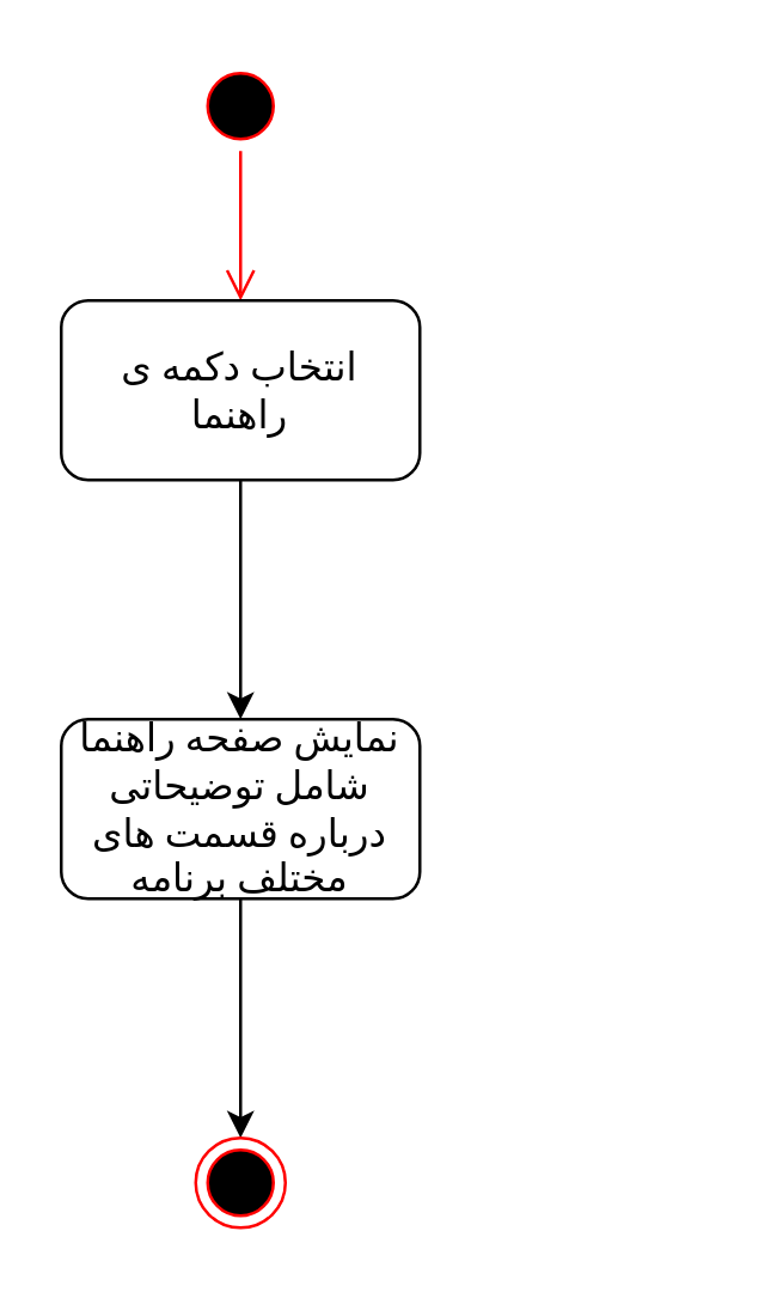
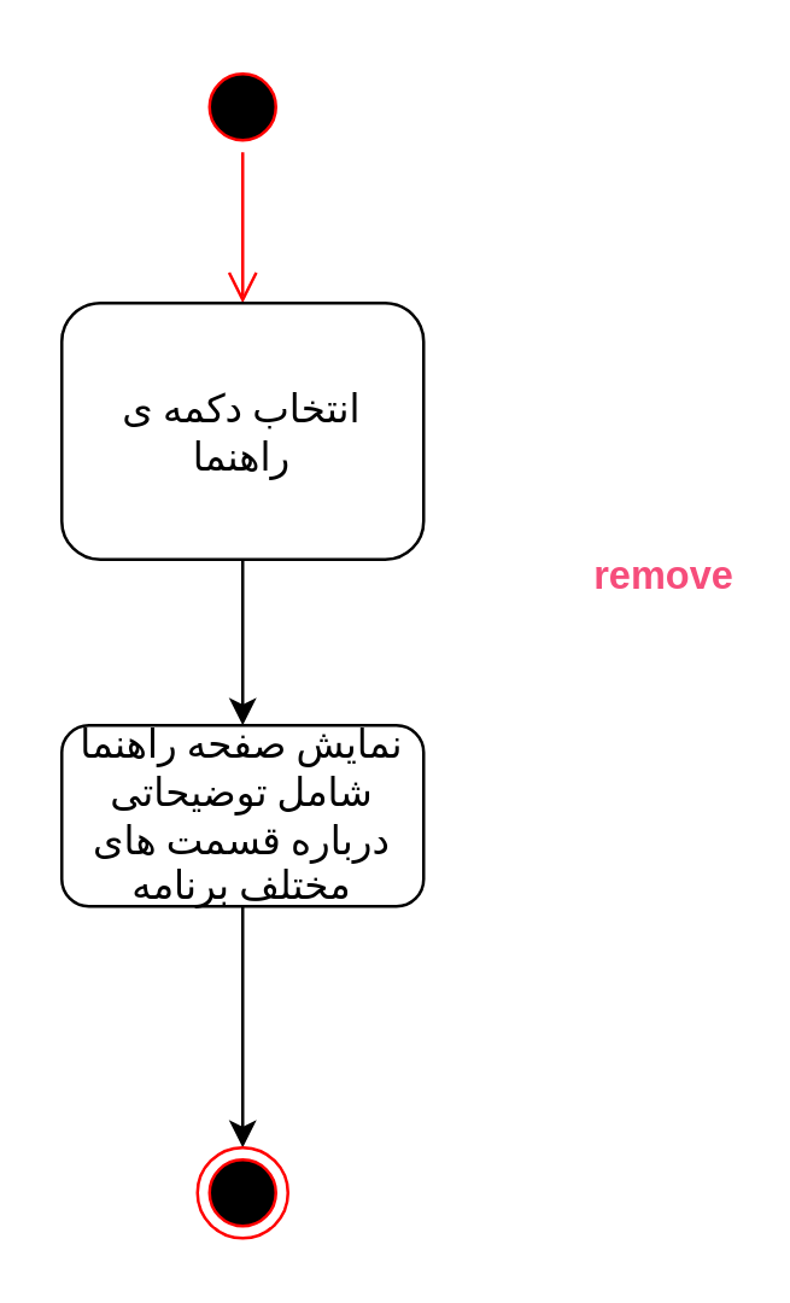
  <mxCell id="0" />
  <mxCell id="1" parent="0" />
  <mxCell id="2" value="" style="ellipse;html=1;shape=startState;fillColor=#000000;strokeColor=#ff0000;" parent="1" vertex="1"><mxGeometry x="65" y="20" width="30" height="30" as="geometry" /></mxCell>
  <mxCell id="3" value="" style="edgeStyle=orthogonalEdgeStyle;html=1;verticalAlign=bottom;endArrow=open;endSize=8;strokeColor=#ff0000;entryX=0.5;entryY=0;entryDx=0;entryDy=0;" parent="1" source="2" target="5" edge="1"><mxGeometry relative="1" as="geometry"><mxPoint x="80" y="90" as="targetPoint" /><Array as="points" /></mxGeometry></mxCell>
  <mxCell id="4" value="" style="edgeStyle=orthogonalEdgeStyle;rounded=0;orthogonalLoop=1;jettySize=auto;html=1;" parent="1" source="5" target="7" edge="1"><mxGeometry relative="1" as="geometry" /></mxCell>
- <mxCell id="5" value="&lt;div style=&quot;font-size: 13px&quot;&gt;&lt;font face=&quot;B Zar&quot; style=&quot;font-size: 13px&quot;&gt;انتخاب دکمه ی &lt;br&gt;&lt;/font&gt;&lt;/div&gt;&lt;div style=&quot;font-size: 13px&quot;&gt;&lt;font face=&quot;B Zar&quot; style=&quot;font-size: 13px&quot;&gt;راهنما&lt;/font&gt;&lt;br&gt;&lt;/div&gt;" style="rounded=1;whiteSpace=wrap;html=1;" parent="1" vertex="1"><mxGeometry x="20" y="100" width="120" height="60" as="geometry" /></mxCell>
+ <mxCell id="5" value="&lt;div style=&quot;font-size: 13px&quot;&gt;&lt;font face=&quot;B Zar&quot; style=&quot;font-size: 13px&quot;&gt;انتخاب دکمه ی &lt;br&gt;&lt;/font&gt;&lt;/div&gt;&lt;div style=&quot;font-size: 13px&quot;&gt;&lt;font face=&quot;B Zar&quot; style=&quot;font-size: 13px&quot;&gt;راهنما&lt;/font&gt;&lt;br&gt;&lt;/div&gt;" style="rounded=1;whiteSpace=wrap;html=1;" parent="1" vertex="1"><mxGeometry x="20" y="100" width="120" height="85" as="geometry" /></mxCell>
  <mxCell id="6" style="edgeStyle=orthogonalEdgeStyle;rounded=0;orthogonalLoop=1;jettySize=auto;html=1;entryX=0.5;entryY=0;entryDx=0;entryDy=0;" parent="1" source="7" target="8" edge="1"><mxGeometry relative="1" as="geometry" /></mxCell>
  <mxCell id="7" value="&lt;font face=&quot;B Zar&quot; style=&quot;font-size: 13px&quot;&gt;نمایش صفحه راهنما شامل توضیحاتی درباره قسمت های مختلف برنامه&lt;/font&gt;" style="rounded=1;whiteSpace=wrap;html=1;" parent="1" vertex="1"><mxGeometry x="20" y="240" width="120" height="60" as="geometry" /></mxCell>
  <mxCell id="8" value="" style="ellipse;html=1;shape=endState;fillColor=#000000;strokeColor=#ff0000;" parent="1" vertex="1"><mxGeometry x="65" y="380" width="30" height="30" as="geometry" /></mxCell>
+ <mxCell id="9" value="&lt;font color=&quot;#f64d7b&quot; size=&quot;1&quot;&gt;&lt;b style=&quot;font-size: 13px&quot;&gt;remove&lt;/b&gt;&lt;/font&gt;" style="text;html=1;strokeColor=none;fillColor=none;align=center;verticalAlign=middle;whiteSpace=wrap;rounded=0;" vertex="1" parent="1"><mxGeometry x="200" y="180" width="40" height="20" as="geometry" /></mxCell>
